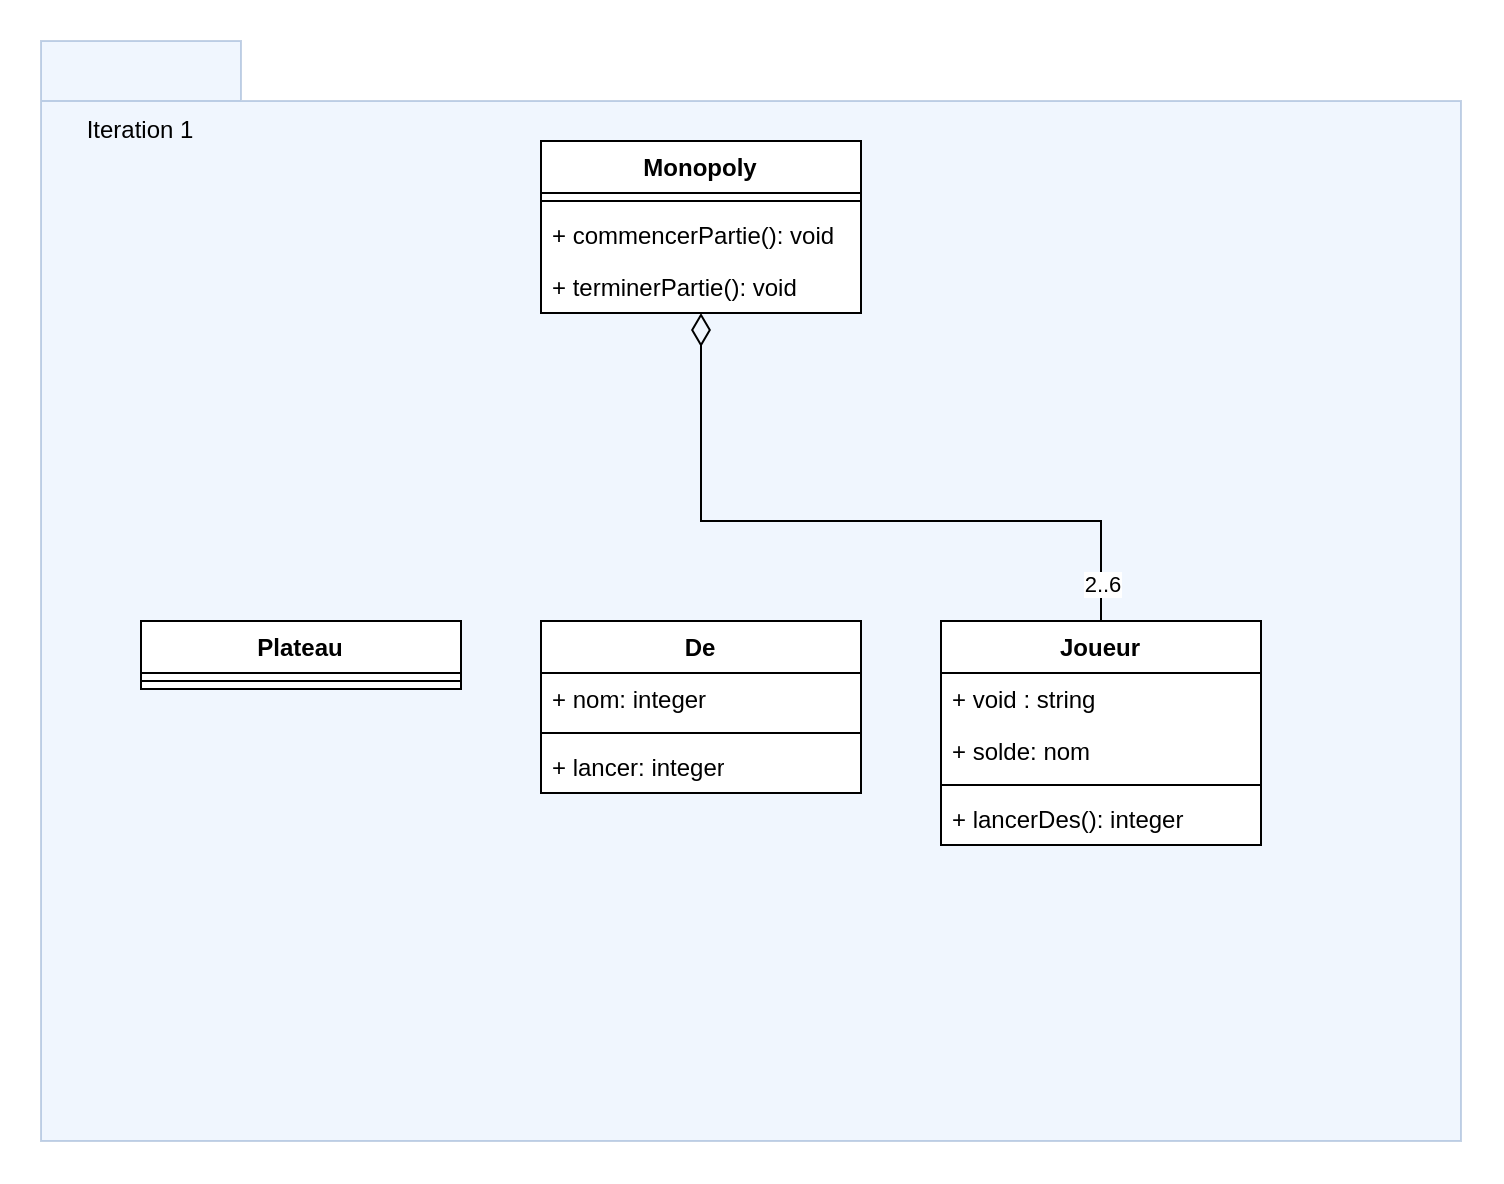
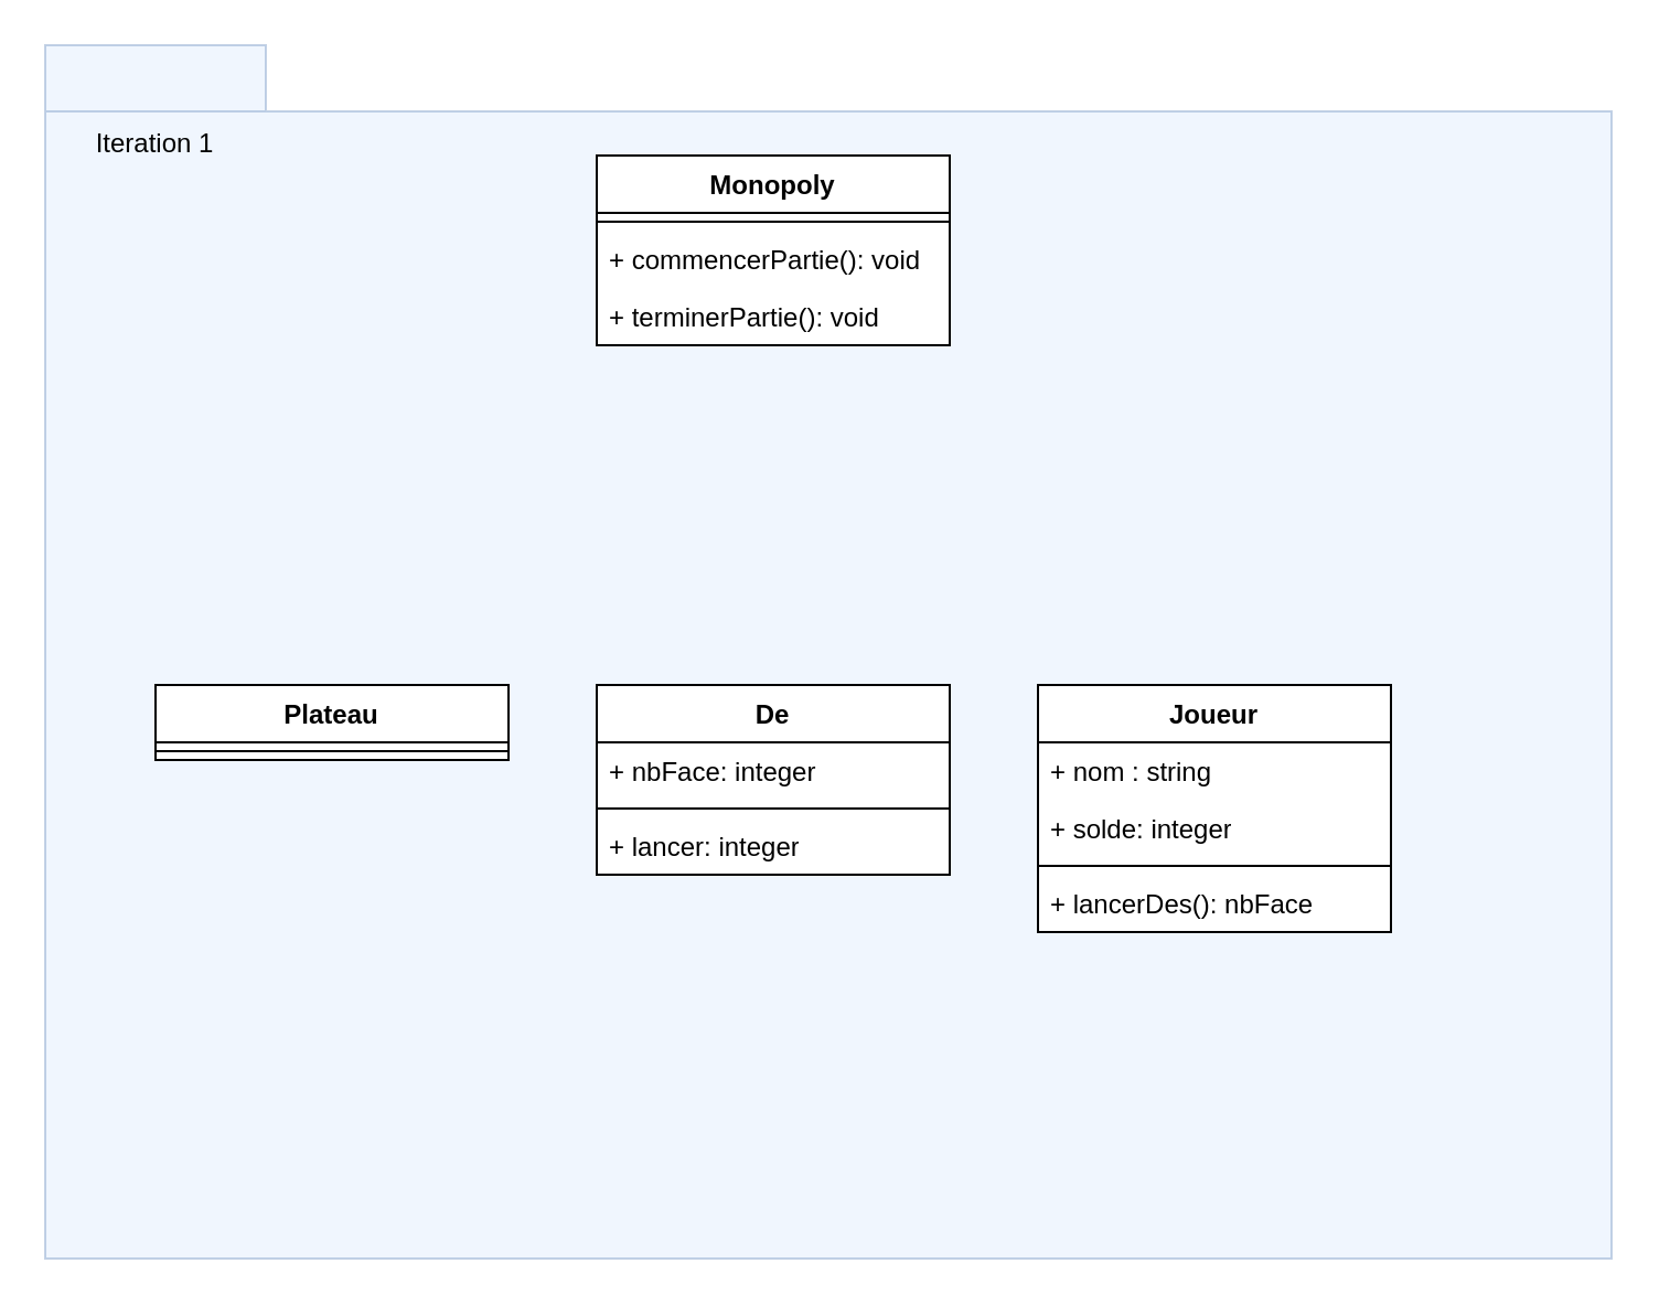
  <mxCell id="0" />
  <mxCell id="1" parent="0" />
  <mxCell id="2" value="" style="shape=folder;fontStyle=1;spacingTop=10;tabWidth=100;tabHeight=30;tabPosition=left;html=1;whiteSpace=wrap;fillColor=#dae8fc;strokeColor=#6c8ebf;opacity=40;" parent="1" vertex="1"><mxGeometry x="20" y="20" width="710" height="550" as="geometry" /></mxCell>
  <mxCell id="3" value="Monopoly" style="swimlane;fontStyle=1;align=center;verticalAlign=top;childLayout=stackLayout;horizontal=1;startSize=26;horizontalStack=0;resizeParent=1;resizeParentMax=0;resizeLast=0;collapsible=1;marginBottom=0;whiteSpace=wrap;html=1;swimlaneFillColor=default;" parent="1" vertex="1"><mxGeometry x="270" y="70" width="160" height="86" as="geometry" /></mxCell>
  <mxCell id="4" value="" style="line;strokeWidth=1;fillColor=none;align=left;verticalAlign=middle;spacingTop=-1;spacingLeft=3;spacingRight=3;rotatable=0;labelPosition=right;points=[];portConstraint=eastwest;strokeColor=inherit;" parent="3" vertex="1"><mxGeometry y="26" width="160" height="8" as="geometry" /></mxCell>
  <mxCell id="5" value="+ commencerPartie(): void" style="text;strokeColor=none;fillColor=none;align=left;verticalAlign=top;spacingLeft=4;spacingRight=4;overflow=hidden;rotatable=0;points=[[0,0.5],[1,0.5]];portConstraint=eastwest;whiteSpace=wrap;html=1;" vertex="1" parent="3"><mxGeometry y="34" width="160" height="26" as="geometry" /></mxCell>
  <mxCell id="6" value="+ terminerPartie(): void" style="text;strokeColor=none;fillColor=none;align=left;verticalAlign=top;spacingLeft=4;spacingRight=4;overflow=hidden;rotatable=0;points=[[0,0.5],[1,0.5]];portConstraint=eastwest;whiteSpace=wrap;html=1;" parent="3" vertex="1"><mxGeometry y="60" width="160" height="26" as="geometry" /></mxCell>
  <mxCell id="7" value="De" style="swimlane;fontStyle=1;align=center;verticalAlign=top;childLayout=stackLayout;horizontal=1;startSize=26;horizontalStack=0;resizeParent=1;resizeParentMax=0;resizeLast=0;collapsible=1;marginBottom=0;whiteSpace=wrap;html=1;fillColor=default;rounded=0;shadow=0;glass=0;swimlaneLine=1;gradientColor=none;swimlaneFillColor=default;" parent="1" vertex="1"><mxGeometry x="270" y="310" width="160" height="86" as="geometry" /></mxCell>
- <mxCell id="8" value="+ nom: integer" style="text;align=left;verticalAlign=top;spacingLeft=4;spacingRight=4;overflow=hidden;rotatable=0;points=[[0,0.5],[1,0.5]];portConstraint=eastwest;whiteSpace=wrap;html=1;" parent="7" vertex="1"><mxGeometry y="26" width="160" height="26" as="geometry" /></mxCell>
+ <mxCell id="8" value="+ nbFace: integer" style="text;align=left;verticalAlign=top;spacingLeft=4;spacingRight=4;overflow=hidden;rotatable=0;points=[[0,0.5],[1,0.5]];portConstraint=eastwest;whiteSpace=wrap;html=1;" parent="7" vertex="1"><mxGeometry y="26" width="160" height="26" as="geometry" /></mxCell>
  <mxCell id="9" value="" style="line;strokeWidth=1;fillColor=none;align=left;verticalAlign=middle;spacingTop=-1;spacingLeft=3;spacingRight=3;rotatable=0;labelPosition=right;points=[];portConstraint=eastwest;strokeColor=inherit;" parent="7" vertex="1"><mxGeometry y="52" width="160" height="8" as="geometry" /></mxCell>
  <mxCell id="10" value="+ lancer: integer" style="text;align=left;verticalAlign=top;spacingLeft=4;spacingRight=4;overflow=hidden;rotatable=0;points=[[0,0.5],[1,0.5]];portConstraint=eastwest;whiteSpace=wrap;html=1;" parent="7" vertex="1"><mxGeometry y="60" width="160" height="26" as="geometry" /></mxCell>
  <mxCell id="11" value="Plateau" style="swimlane;fontStyle=1;align=center;verticalAlign=top;childLayout=stackLayout;horizontal=1;startSize=26;horizontalStack=0;resizeParent=1;resizeParentMax=0;resizeLast=0;collapsible=1;marginBottom=0;whiteSpace=wrap;html=1;swimlaneFillColor=default;" parent="1" vertex="1"><mxGeometry x="70" y="310" width="160" height="34" as="geometry" /></mxCell>
  <mxCell id="12" value="" style="line;strokeWidth=1;fillColor=none;align=left;verticalAlign=middle;spacingTop=-1;spacingLeft=3;spacingRight=3;rotatable=0;labelPosition=right;points=[];portConstraint=eastwest;strokeColor=inherit;" parent="11" vertex="1"><mxGeometry y="26" width="160" height="8" as="geometry" /></mxCell>
- <mxCell id="13" style="edgeStyle=orthogonalEdgeStyle;rounded=0;orthogonalLoop=1;jettySize=auto;html=1;endArrow=diamondThin;endFill=0;endSize=14;" parent="1" source="15" target="3" edge="1"><mxGeometry relative="1" as="geometry"><Array as="points"><mxPoint x="550" y="260" /><mxPoint x="350" y="260" /></Array></mxGeometry></mxCell>
- <mxCell id="14" value="2..6" style="edgeLabel;html=1;align=center;verticalAlign=middle;resizable=0;points=[];" vertex="1" connectable="0" parent="13"><mxGeometry x="-0.895" relative="1" as="geometry"><mxPoint as="offset" /></mxGeometry></mxCell>
  <mxCell id="15" value="Joueur" style="swimlane;fontStyle=1;align=center;verticalAlign=top;childLayout=stackLayout;horizontal=1;startSize=26;horizontalStack=0;resizeParent=1;resizeParentMax=0;resizeLast=0;collapsible=1;marginBottom=0;whiteSpace=wrap;html=1;swimlaneFillColor=default;" parent="1" vertex="1"><mxGeometry x="470" y="310" width="160" height="112" as="geometry" /></mxCell>
- <mxCell id="16" value="+ void : string" style="text;strokeColor=none;fillColor=none;align=left;verticalAlign=top;spacingLeft=4;spacingRight=4;overflow=hidden;rotatable=0;points=[[0,0.5],[1,0.5]];portConstraint=eastwest;whiteSpace=wrap;html=1;" parent="15" vertex="1"><mxGeometry y="26" width="160" height="26" as="geometry" /></mxCell>
- <mxCell id="17" value="+ solde: nom" style="text;strokeColor=none;fillColor=none;align=left;verticalAlign=top;spacingLeft=4;spacingRight=4;overflow=hidden;rotatable=0;points=[[0,0.5],[1,0.5]];portConstraint=eastwest;whiteSpace=wrap;html=1;" parent="15" vertex="1"><mxGeometry y="52" width="160" height="26" as="geometry" /></mxCell>
+ <mxCell id="16" value="+ nom : string" style="text;strokeColor=none;fillColor=none;align=left;verticalAlign=top;spacingLeft=4;spacingRight=4;overflow=hidden;rotatable=0;points=[[0,0.5],[1,0.5]];portConstraint=eastwest;whiteSpace=wrap;html=1;" parent="15" vertex="1"><mxGeometry y="26" width="160" height="26" as="geometry" /></mxCell>
+ <mxCell id="17" value="+ solde: integer" style="text;strokeColor=none;fillColor=none;align=left;verticalAlign=top;spacingLeft=4;spacingRight=4;overflow=hidden;rotatable=0;points=[[0,0.5],[1,0.5]];portConstraint=eastwest;whiteSpace=wrap;html=1;" parent="15" vertex="1"><mxGeometry y="52" width="160" height="26" as="geometry" /></mxCell>
  <mxCell id="18" value="" style="line;strokeWidth=1;fillColor=none;align=left;verticalAlign=middle;spacingTop=-1;spacingLeft=3;spacingRight=3;rotatable=0;labelPosition=right;points=[];portConstraint=eastwest;strokeColor=inherit;" parent="15" vertex="1"><mxGeometry y="78" width="160" height="8" as="geometry" /></mxCell>
- <mxCell id="19" value="+ lancerDes(): integer" style="text;strokeColor=none;fillColor=none;align=left;verticalAlign=top;spacingLeft=4;spacingRight=4;overflow=hidden;rotatable=0;points=[[0,0.5],[1,0.5]];portConstraint=eastwest;whiteSpace=wrap;html=1;" parent="15" vertex="1"><mxGeometry y="86" width="160" height="26" as="geometry" /></mxCell>
+ <mxCell id="19" value="+ lancerDes(): nbFace" style="text;strokeColor=none;fillColor=none;align=left;verticalAlign=top;spacingLeft=4;spacingRight=4;overflow=hidden;rotatable=0;points=[[0,0.5],[1,0.5]];portConstraint=eastwest;whiteSpace=wrap;html=1;" parent="15" vertex="1"><mxGeometry y="86" width="160" height="26" as="geometry" /></mxCell>
  <mxCell id="20" value="Iteration 1" style="text;html=1;strokeColor=none;fillColor=none;align=center;verticalAlign=middle;whiteSpace=wrap;rounded=0;" parent="1" vertex="1"><mxGeometry x="40" y="50" width="60" height="30" as="geometry" /></mxCell>
